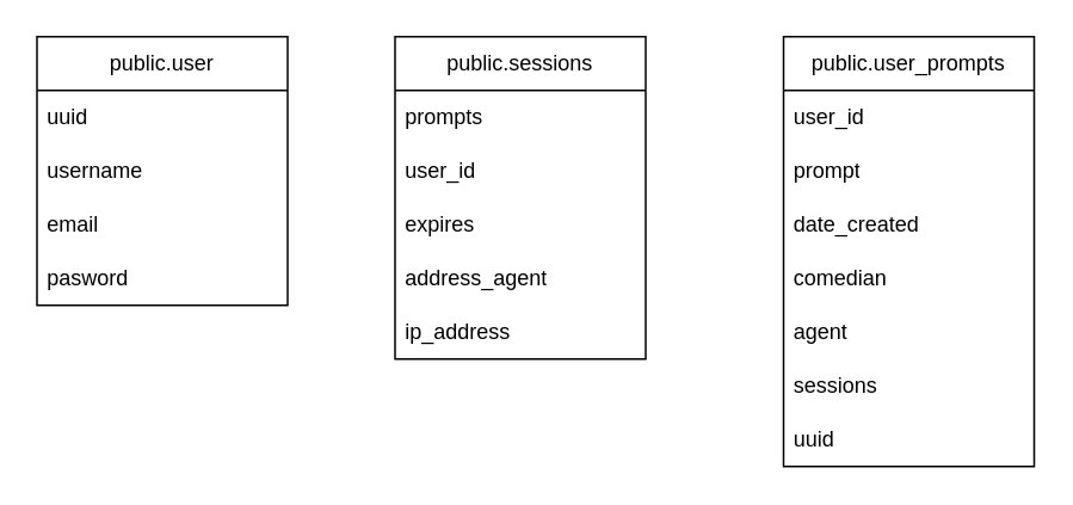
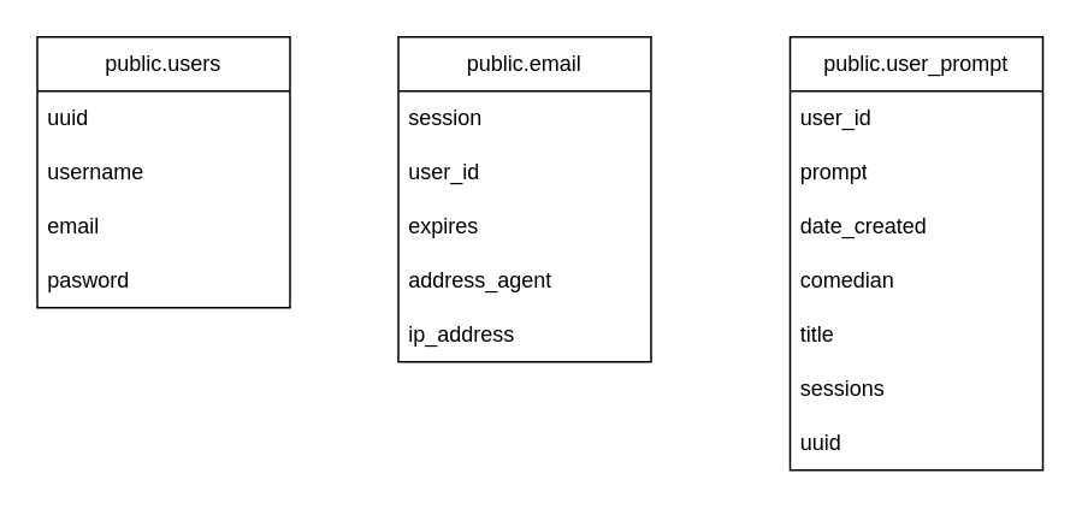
  <mxCell id="0" />
  <mxCell id="1" parent="0" />
- <mxCell id="2" value="public.user" style="swimlane;fontStyle=0;childLayout=stackLayout;horizontal=1;startSize=30;horizontalStack=0;resizeParent=1;resizeParentMax=0;resizeLast=0;collapsible=1;marginBottom=0;whiteSpace=wrap;html=1;" vertex="1" parent="1"><mxGeometry x="20" y="20" width="140" height="150" as="geometry" /></mxCell>
+ <mxCell id="2" value="public.users" style="swimlane;fontStyle=0;childLayout=stackLayout;horizontal=1;startSize=30;horizontalStack=0;resizeParent=1;resizeParentMax=0;resizeLast=0;collapsible=1;marginBottom=0;whiteSpace=wrap;html=1;" vertex="1" parent="1"><mxGeometry x="20" y="20" width="140" height="150" as="geometry" /></mxCell>
  <mxCell id="3" value="uuid" style="text;strokeColor=none;fillColor=none;align=left;verticalAlign=middle;spacingLeft=4;spacingRight=4;overflow=hidden;points=[[0,0.5],[1,0.5]];portConstraint=eastwest;rotatable=0;whiteSpace=wrap;html=1;" vertex="1" parent="2"><mxGeometry y="30" width="140" height="30" as="geometry" /></mxCell>
  <mxCell id="4" value="username" style="text;strokeColor=none;fillColor=none;align=left;verticalAlign=middle;spacingLeft=4;spacingRight=4;overflow=hidden;points=[[0,0.5],[1,0.5]];portConstraint=eastwest;rotatable=0;whiteSpace=wrap;html=1;" vertex="1" parent="2"><mxGeometry y="60" width="140" height="30" as="geometry" /></mxCell>
  <mxCell id="5" value="email" style="text;strokeColor=none;fillColor=none;align=left;verticalAlign=middle;spacingLeft=4;spacingRight=4;overflow=hidden;points=[[0,0.5],[1,0.5]];portConstraint=eastwest;rotatable=0;whiteSpace=wrap;html=1;" vertex="1" parent="2"><mxGeometry y="90" width="140" height="30" as="geometry" /></mxCell>
  <mxCell id="6" value="pasword" style="text;strokeColor=none;fillColor=none;align=left;verticalAlign=middle;spacingLeft=4;spacingRight=4;overflow=hidden;points=[[0,0.5],[1,0.5]];portConstraint=eastwest;rotatable=0;whiteSpace=wrap;html=1;" vertex="1" parent="2"><mxGeometry y="120" width="140" height="30" as="geometry" /></mxCell>
- <mxCell id="7" value="public.sessions" style="swimlane;fontStyle=0;childLayout=stackLayout;horizontal=1;startSize=30;horizontalStack=0;resizeParent=1;resizeParentMax=0;resizeLast=0;collapsible=1;marginBottom=0;whiteSpace=wrap;html=1;" vertex="1" parent="1"><mxGeometry x="220" y="20" width="140" height="180" as="geometry" /></mxCell>
- <mxCell id="8" value="prompts" style="text;strokeColor=none;fillColor=none;align=left;verticalAlign=middle;spacingLeft=4;spacingRight=4;overflow=hidden;points=[[0,0.5],[1,0.5]];portConstraint=eastwest;rotatable=0;whiteSpace=wrap;html=1;" vertex="1" parent="7"><mxGeometry y="30" width="140" height="30" as="geometry" /></mxCell>
+ <mxCell id="7" value="public.email" style="swimlane;fontStyle=0;childLayout=stackLayout;horizontal=1;startSize=30;horizontalStack=0;resizeParent=1;resizeParentMax=0;resizeLast=0;collapsible=1;marginBottom=0;whiteSpace=wrap;html=1;" vertex="1" parent="1"><mxGeometry x="220" y="20" width="140" height="180" as="geometry" /></mxCell>
+ <mxCell id="8" value="session" style="text;strokeColor=none;fillColor=none;align=left;verticalAlign=middle;spacingLeft=4;spacingRight=4;overflow=hidden;points=[[0,0.5],[1,0.5]];portConstraint=eastwest;rotatable=0;whiteSpace=wrap;html=1;" vertex="1" parent="7"><mxGeometry y="30" width="140" height="30" as="geometry" /></mxCell>
  <mxCell id="9" value="user_id" style="text;strokeColor=none;fillColor=none;align=left;verticalAlign=middle;spacingLeft=4;spacingRight=4;overflow=hidden;points=[[0,0.5],[1,0.5]];portConstraint=eastwest;rotatable=0;whiteSpace=wrap;html=1;" vertex="1" parent="7"><mxGeometry y="60" width="140" height="30" as="geometry" /></mxCell>
  <mxCell id="10" value="expires" style="text;strokeColor=none;fillColor=none;align=left;verticalAlign=middle;spacingLeft=4;spacingRight=4;overflow=hidden;points=[[0,0.5],[1,0.5]];portConstraint=eastwest;rotatable=0;whiteSpace=wrap;html=1;" vertex="1" parent="7"><mxGeometry y="90" width="140" height="30" as="geometry" /></mxCell>
  <mxCell id="11" value="address_agent" style="text;strokeColor=none;fillColor=none;align=left;verticalAlign=middle;spacingLeft=4;spacingRight=4;overflow=hidden;points=[[0,0.5],[1,0.5]];portConstraint=eastwest;rotatable=0;whiteSpace=wrap;html=1;" vertex="1" parent="7"><mxGeometry y="120" width="140" height="30" as="geometry" /></mxCell>
  <mxCell id="12" value="ip_address" style="text;strokeColor=none;fillColor=none;align=left;verticalAlign=middle;spacingLeft=4;spacingRight=4;overflow=hidden;points=[[0,0.5],[1,0.5]];portConstraint=eastwest;rotatable=0;whiteSpace=wrap;html=1;" vertex="1" parent="7"><mxGeometry y="150" width="140" height="30" as="geometry" /></mxCell>
- <mxCell id="13" value="public.user_prompts" style="swimlane;fontStyle=0;childLayout=stackLayout;horizontal=1;startSize=30;horizontalStack=0;resizeParent=1;resizeParentMax=0;resizeLast=0;collapsible=1;marginBottom=0;whiteSpace=wrap;html=1;" vertex="1" parent="1"><mxGeometry x="437" y="20" width="140" height="240" as="geometry" /></mxCell>
+ <mxCell id="13" value="public.user_prompt" style="swimlane;fontStyle=0;childLayout=stackLayout;horizontal=1;startSize=30;horizontalStack=0;resizeParent=1;resizeParentMax=0;resizeLast=0;collapsible=1;marginBottom=0;whiteSpace=wrap;html=1;" vertex="1" parent="1"><mxGeometry x="437" y="20" width="140" height="240" as="geometry" /></mxCell>
  <mxCell id="14" value="user_id" style="text;strokeColor=none;fillColor=none;align=left;verticalAlign=middle;spacingLeft=4;spacingRight=4;overflow=hidden;points=[[0,0.5],[1,0.5]];portConstraint=eastwest;rotatable=0;whiteSpace=wrap;html=1;" vertex="1" parent="13"><mxGeometry y="30" width="140" height="30" as="geometry" /></mxCell>
  <mxCell id="15" value="prompt" style="text;strokeColor=none;fillColor=none;align=left;verticalAlign=middle;spacingLeft=4;spacingRight=4;overflow=hidden;points=[[0,0.5],[1,0.5]];portConstraint=eastwest;rotatable=0;whiteSpace=wrap;html=1;" vertex="1" parent="13"><mxGeometry y="60" width="140" height="30" as="geometry" /></mxCell>
  <mxCell id="16" value="date_created" style="text;strokeColor=none;fillColor=none;align=left;verticalAlign=middle;spacingLeft=4;spacingRight=4;overflow=hidden;points=[[0,0.5],[1,0.5]];portConstraint=eastwest;rotatable=0;whiteSpace=wrap;html=1;" vertex="1" parent="13"><mxGeometry y="90" width="140" height="30" as="geometry" /></mxCell>
  <mxCell id="17" value="comedian" style="text;strokeColor=none;fillColor=none;align=left;verticalAlign=middle;spacingLeft=4;spacingRight=4;overflow=hidden;points=[[0,0.5],[1,0.5]];portConstraint=eastwest;rotatable=0;whiteSpace=wrap;html=1;" vertex="1" parent="13"><mxGeometry y="120" width="140" height="30" as="geometry" /></mxCell>
- <mxCell id="18" value="agent" style="text;strokeColor=none;fillColor=none;align=left;verticalAlign=middle;spacingLeft=4;spacingRight=4;overflow=hidden;points=[[0,0.5],[1,0.5]];portConstraint=eastwest;rotatable=0;whiteSpace=wrap;html=1;" vertex="1" parent="13"><mxGeometry y="150" width="140" height="30" as="geometry" /></mxCell>
+ <mxCell id="18" value="title" style="text;strokeColor=none;fillColor=none;align=left;verticalAlign=middle;spacingLeft=4;spacingRight=4;overflow=hidden;points=[[0,0.5],[1,0.5]];portConstraint=eastwest;rotatable=0;whiteSpace=wrap;html=1;" vertex="1" parent="13"><mxGeometry y="150" width="140" height="30" as="geometry" /></mxCell>
  <mxCell id="19" value="sessions" style="text;strokeColor=none;fillColor=none;align=left;verticalAlign=middle;spacingLeft=4;spacingRight=4;overflow=hidden;points=[[0,0.5],[1,0.5]];portConstraint=eastwest;rotatable=0;whiteSpace=wrap;html=1;" vertex="1" parent="13"><mxGeometry y="180" width="140" height="30" as="geometry" /></mxCell>
  <mxCell id="20" value="uuid" style="text;strokeColor=none;fillColor=none;align=left;verticalAlign=middle;spacingLeft=4;spacingRight=4;overflow=hidden;points=[[0,0.5],[1,0.5]];portConstraint=eastwest;rotatable=0;whiteSpace=wrap;html=1;" vertex="1" parent="13"><mxGeometry y="210" width="140" height="30" as="geometry" /></mxCell>
